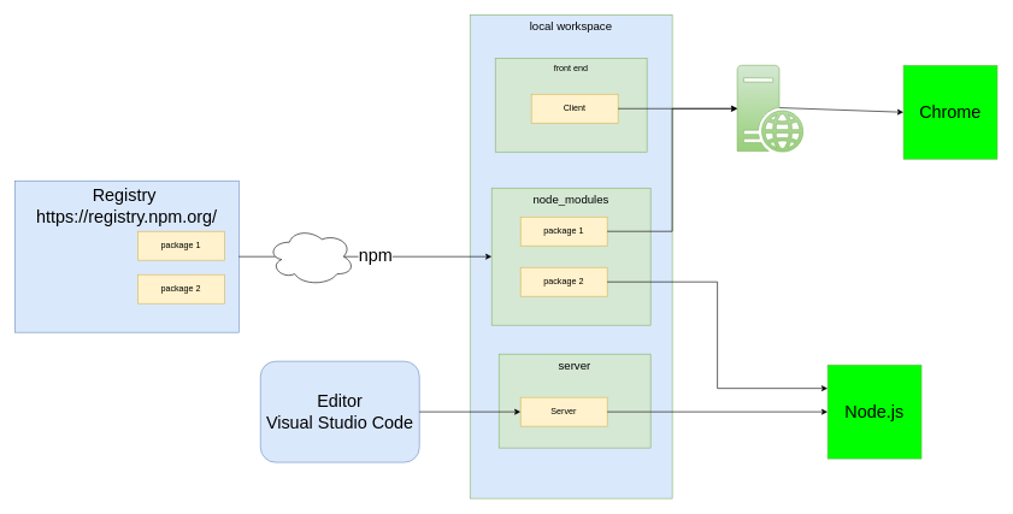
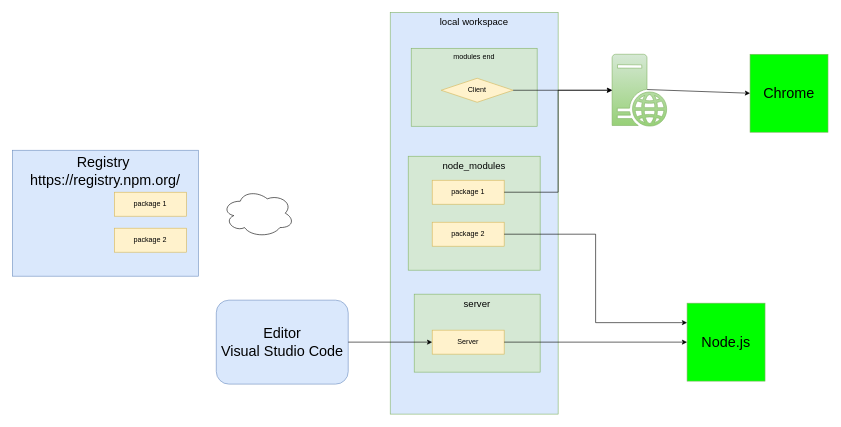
  <mxCell id="0" />
  <mxCell id="1" parent="0" />
  <mxCell id="2" value="local workspace" style="rounded=0;whiteSpace=wrap;html=1;verticalAlign=top;fillColor=#dae8fc;strokeColor=#82b366;fontSize=16;" vertex="1" parent="1"><mxGeometry x="650" y="20" width="280" height="670" as="geometry" /></mxCell>
  <mxCell id="3" value="node_modules" style="rounded=0;whiteSpace=wrap;html=1;verticalAlign=top;fillColor=#d5e8d4;strokeColor=#82b366;fontSize=16;" vertex="1" parent="1"><mxGeometry x="680" y="260" width="220" height="190" as="geometry" /></mxCell>
  <mxCell id="4" value="package 1" style="rounded=0;whiteSpace=wrap;html=1;fillColor=#fff2cc;strokeColor=#d6b656;" vertex="1" parent="1"><mxGeometry x="720" y="300" width="120" height="40" as="geometry" /></mxCell>
  <mxCell id="5" value="package 2" style="rounded=0;whiteSpace=wrap;html=1;fillColor=#fff2cc;strokeColor=#d6b656;" vertex="1" parent="1"><mxGeometry x="720" y="370" width="120" height="40" as="geometry" /></mxCell>
  <mxCell id="6" value="Registry&amp;nbsp;&lt;br style=&quot;font-size: 24px;&quot;&gt;https://registry.npm.org/" style="rounded=0;whiteSpace=wrap;html=1;verticalAlign=top;fillColor=#dae8fc;strokeColor=#6c8ebf;fontSize=24;" vertex="1" parent="1"><mxGeometry x="20" y="250" width="310" height="210" as="geometry" /></mxCell>
  <mxCell id="7" value="package 1" style="rounded=0;whiteSpace=wrap;html=1;fillColor=#fff2cc;strokeColor=#d6b656;" vertex="1" parent="1"><mxGeometry x="190" y="320" width="120" height="40" as="geometry" /></mxCell>
  <mxCell id="8" value="server" style="rounded=0;whiteSpace=wrap;html=1;verticalAlign=top;fillColor=#d5e8d4;strokeColor=#82b366;fontSize=16;" vertex="1" parent="1"><mxGeometry x="690" y="490" width="210" height="130" as="geometry" /></mxCell>
  <mxCell id="9" value="package 2" style="rounded=0;whiteSpace=wrap;html=1;fillColor=#fff2cc;strokeColor=#d6b656;" vertex="1" parent="1"><mxGeometry x="190" y="380" width="120" height="40" as="geometry" /></mxCell>
  <mxCell id="10" value="Editor&lt;br style=&quot;font-size: 24px;&quot;&gt;Visual Studio Code" style="whiteSpace=wrap;html=1;fillColor=#dae8fc;strokeColor=#6c8ebf;fontSize=24;rounded=1;" vertex="1" parent="1"><mxGeometry x="360" y="500" width="220" height="140" as="geometry" /></mxCell>
  <mxCell id="11" value="" style="endArrow=classic;html=1;rounded=0;exitX=1;exitY=0.5;exitDx=0;exitDy=0;entryX=0;entryY=0.5;entryDx=0;entryDy=0;" edge="1" parent="1" source="10" target="15"><mxGeometry width="50" height="50" relative="1" as="geometry"><mxPoint x="660" y="480" as="sourcePoint" /><mxPoint x="710" y="430" as="targetPoint" /></mxGeometry></mxCell>
- <mxCell id="12" value="" style="endArrow=classic;html=1;rounded=0;exitX=1;exitY=0.5;exitDx=0;exitDy=0;entryX=0;entryY=0.5;entryDx=0;entryDy=0;" edge="1" parent="1" source="6" target="3"><mxGeometry width="50" height="50" relative="1" as="geometry"><mxPoint x="660" y="480" as="sourcePoint" /><mxPoint x="710" y="430" as="targetPoint" /></mxGeometry></mxCell>
- <mxCell id="13" value="&lt;font style=&quot;font-size: 24px;&quot;&gt;npm&lt;/font&gt;" style="edgeLabel;html=1;align=center;verticalAlign=middle;resizable=0;points=[];fontSize=10;" vertex="1" connectable="0" parent="12"><mxGeometry x="0.072" y="2" relative="1" as="geometry"><mxPoint as="offset" /></mxGeometry></mxCell>
  <mxCell id="14" value="" style="ellipse;shape=cloud;whiteSpace=wrap;html=1;" vertex="1" parent="1"><mxGeometry x="370" y="315" width="120" height="80" as="geometry" /></mxCell>
  <mxCell id="15" value="Server" style="rounded=0;whiteSpace=wrap;html=1;fillColor=#fff2cc;strokeColor=#d6b656;" vertex="1" parent="1"><mxGeometry x="720" y="550" width="120" height="40" as="geometry" /></mxCell>
  <mxCell id="16" value="Node.js" style="whiteSpace=wrap;html=1;aspect=fixed;fillColor=#00FF00;strokeColor=#82b366;gradientColor=none;fontSize=24;" vertex="1" parent="1"><mxGeometry x="1145" y="505" width="130" height="130" as="geometry" /></mxCell>
  <mxCell id="17" value="Chrome" style="whiteSpace=wrap;html=1;aspect=fixed;fillColor=#00FF00;strokeColor=#82b366;gradientColor=none;fontSize=24;" vertex="1" parent="1"><mxGeometry x="1250" y="90" width="130" height="130" as="geometry" /></mxCell>
  <mxCell id="18" value="" style="endArrow=classic;html=1;rounded=0;exitX=1;exitY=0.5;exitDx=0;exitDy=0;entryX=0;entryY=0.5;entryDx=0;entryDy=0;" edge="1" parent="1" source="15" target="16"><mxGeometry width="50" height="50" relative="1" as="geometry"><mxPoint x="1190" y="810" as="sourcePoint" /><mxPoint x="1240" y="760" as="targetPoint" /></mxGeometry></mxCell>
  <mxCell id="19" value="" style="endArrow=classic;html=1;rounded=0;edgeStyle=orthogonalEdgeStyle;exitX=1;exitY=0.5;exitDx=0;exitDy=0;entryX=0;entryY=0.25;entryDx=0;entryDy=0;" edge="1" parent="1" source="5" target="16"><mxGeometry width="50" height="50" relative="1" as="geometry"><mxPoint x="1190" y="810" as="sourcePoint" /><mxPoint x="1240" y="760" as="targetPoint" /></mxGeometry></mxCell>
- <mxCell id="20" value="front end" style="rounded=0;whiteSpace=wrap;html=1;verticalAlign=top;fillColor=#d5e8d4;strokeColor=#82b366;" vertex="1" parent="1"><mxGeometry x="685" y="80" width="210" height="130" as="geometry" /></mxCell>
- <mxCell id="21" value="Client" style="rounded=0;whiteSpace=wrap;html=1;fillColor=#fff2cc;strokeColor=#d6b656;" vertex="1" parent="1"><mxGeometry x="735" y="130" width="120" height="40" as="geometry" /></mxCell>
+ <mxCell id="20" value="modules end" style="rounded=0;whiteSpace=wrap;html=1;verticalAlign=top;fillColor=#d5e8d4;strokeColor=#82b366;" vertex="1" parent="1"><mxGeometry x="685" y="80" width="210" height="130" as="geometry" /></mxCell>
+ <mxCell id="21" value="Client" style="rhombus;whiteSpace=wrap;html=1;fillColor=#fff2cc;strokeColor=#d6b656;" vertex="1" parent="1"><mxGeometry x="735" y="130" width="120" height="40" as="geometry" /></mxCell>
  <mxCell id="22" value="" style="sketch=0;aspect=fixed;pointerEvents=1;shadow=0;dashed=0;html=1;strokeColor=#82b366;labelPosition=center;verticalLabelPosition=bottom;verticalAlign=top;align=center;fillColor=#d5e8d4;shape=mxgraph.mscae.enterprise.web_server;gradientColor=#97d077;" vertex="1" parent="1"><mxGeometry x="1020" y="90" width="91.2" height="120" as="geometry" /></mxCell>
  <mxCell id="23" value="" style="endArrow=classic;html=1;rounded=0;exitX=1;exitY=0.5;exitDx=0;exitDy=0;entryX=0;entryY=0.5;entryDx=0;entryDy=0;entryPerimeter=0;" edge="1" parent="1" source="21" target="22"><mxGeometry width="50" height="50" relative="1" as="geometry"><mxPoint x="1190" y="380" as="sourcePoint" /><mxPoint x="1240" y="330" as="targetPoint" /></mxGeometry></mxCell>
  <mxCell id="24" value="" style="endArrow=classic;html=1;rounded=0;exitX=1;exitY=0.5;exitDx=0;exitDy=0;edgeStyle=orthogonalEdgeStyle;entryX=0;entryY=0.5;entryDx=0;entryDy=0;entryPerimeter=0;" edge="1" parent="1" source="4" target="22"><mxGeometry width="50" height="50" relative="1" as="geometry"><mxPoint x="1190" y="380" as="sourcePoint" /><mxPoint x="1240" y="330" as="targetPoint" /></mxGeometry></mxCell>
  <mxCell id="25" value="" style="endArrow=classic;html=1;rounded=0;exitX=0.64;exitY=0.49;exitDx=0;exitDy=0;exitPerimeter=0;entryX=0;entryY=0.5;entryDx=0;entryDy=0;" edge="1" parent="1" source="22" target="17"><mxGeometry width="50" height="50" relative="1" as="geometry"><mxPoint x="1190" y="380" as="sourcePoint" /><mxPoint x="1240" y="330" as="targetPoint" /></mxGeometry></mxCell>
